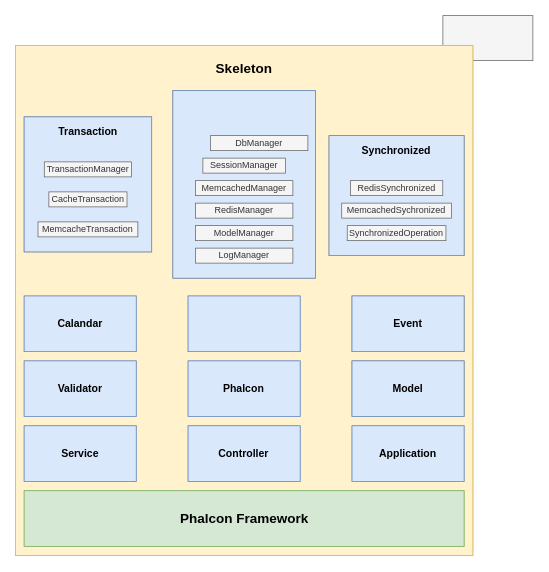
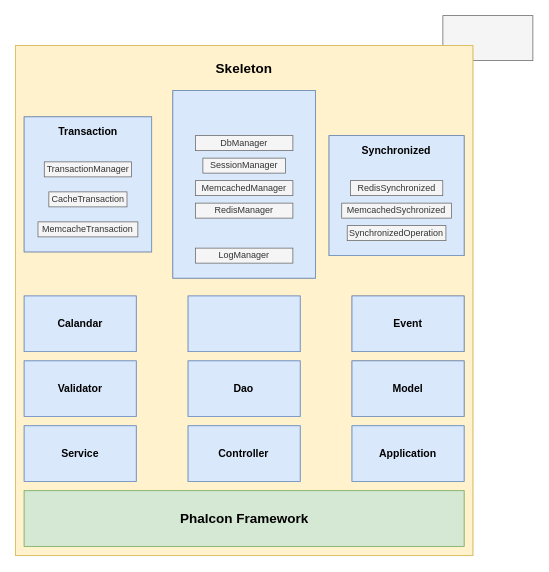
  <mxCell id="0" />
  <mxCell id="1" parent="0" />
  <mxCell id="2" value="" style="group;fillColor=#dae8fc;strokeColor=#6c8ebf;" vertex="1" connectable="0" parent="1"><mxGeometry x="70" y="90" width="450" height="550" as="geometry" /></mxCell>
  <mxCell id="3" value="" style="group;fillColor=#f5f5f5;strokeColor=#666666;fontColor=#333333;" vertex="1" connectable="0" parent="1"><mxGeometry x="590" y="20" width="120" height="60" as="geometry" /></mxCell>
  <mxCell id="4" value="" style="group" vertex="1" connectable="0" parent="1"><mxGeometry x="20" y="60" width="610" height="680" as="geometry" /></mxCell>
  <mxCell id="5" value="" style="group;fillColor=#fff2cc;strokeColor=#d6b656;" vertex="1" connectable="0" parent="4"><mxGeometry width="610.0" height="680" as="geometry" /></mxCell>
  <mxCell id="6" value="" style="rounded=0;whiteSpace=wrap;html=1;fillColor=#fff2cc;strokeColor=#d6b656;" vertex="1" parent="5"><mxGeometry width="610.0" height="680.0" as="geometry" /></mxCell>
  <mxCell id="7" value="&lt;font style=&quot;font-size: 18px&quot;&gt;&lt;b&gt;Skeleton&lt;/b&gt;&lt;/font&gt;" style="text;html=1;strokeColor=none;fillColor=none;align=center;verticalAlign=middle;whiteSpace=wrap;rounded=0;" vertex="1" parent="5"><mxGeometry y="15.455" width="610.0" height="30.909" as="geometry" /></mxCell>
  <mxCell id="8" value="" style="group;fillColor=#d5e8d4;strokeColor=#82b366;" vertex="1" connectable="0" parent="5"><mxGeometry x="11.731" y="593.455" width="586.538" height="74.182" as="geometry" /></mxCell>
  <mxCell id="9" value="" style="rounded=0;whiteSpace=wrap;html=1;fillColor=#d5e8d4;strokeColor=#82b366;" vertex="1" parent="8"><mxGeometry width="586.538" height="74.182" as="geometry" /></mxCell>
  <mxCell id="10" value="&lt;font style=&quot;font-size: 18px&quot;&gt;&lt;b&gt;Phalcon Framework&lt;/b&gt;&lt;/font&gt;" style="text;html=1;strokeColor=none;fillColor=none;align=center;verticalAlign=middle;whiteSpace=wrap;rounded=0;" vertex="1" parent="8"><mxGeometry y="24.727" width="586.538" height="24.727" as="geometry" /></mxCell>
  <mxCell id="11" value="" style="group;fillColor=#dae8fc;strokeColor=#6c8ebf;" vertex="1" connectable="0" parent="5"><mxGeometry x="448.882" y="506.909" width="149.388" height="74.182" as="geometry" /></mxCell>
  <mxCell id="12" value="" style="rounded=0;whiteSpace=wrap;html=1;fillColor=#dae8fc;strokeColor=#6c8ebf;" vertex="1" parent="11"><mxGeometry width="149.388" height="74.182" as="geometry" /></mxCell>
  <mxCell id="13" value="&lt;font style=&quot;font-size: 14px&quot;&gt;&lt;b&gt;Application&lt;/b&gt;&lt;/font&gt;" style="text;html=1;strokeColor=none;fillColor=none;align=center;verticalAlign=middle;whiteSpace=wrap;rounded=0;" vertex="1" parent="11"><mxGeometry y="24.727" width="149.388" height="24.727" as="geometry" /></mxCell>
  <mxCell id="14" value="" style="group;fillColor=#dae8fc;strokeColor=#6c8ebf;" vertex="1" connectable="0" parent="5"><mxGeometry x="230.311" y="506.909" width="149.388" height="74.182" as="geometry" /></mxCell>
  <mxCell id="15" value="" style="rounded=0;whiteSpace=wrap;html=1;fillColor=#dae8fc;strokeColor=#6c8ebf;" vertex="1" parent="14"><mxGeometry width="149.388" height="74.182" as="geometry" /></mxCell>
  <mxCell id="16" value="&lt;font style=&quot;font-size: 14px&quot;&gt;&lt;b&gt;Controller&lt;/b&gt;&lt;/font&gt;" style="text;html=1;strokeColor=none;fillColor=none;align=center;verticalAlign=middle;whiteSpace=wrap;rounded=0;" vertex="1" parent="14"><mxGeometry y="24.727" width="149.388" height="24.727" as="geometry" /></mxCell>
  <mxCell id="17" value="" style="group;fillColor=#dae8fc;strokeColor=#6c8ebf;" vertex="1" connectable="0" parent="5"><mxGeometry x="11.726" y="506.909" width="149.388" height="74.182" as="geometry" /></mxCell>
  <mxCell id="18" value="" style="rounded=0;whiteSpace=wrap;html=1;fillColor=#dae8fc;strokeColor=#6c8ebf;" vertex="1" parent="17"><mxGeometry width="149.388" height="74.182" as="geometry" /></mxCell>
  <mxCell id="19" value="&lt;font style=&quot;font-size: 14px&quot;&gt;&lt;b&gt;Service&lt;/b&gt;&lt;/font&gt;" style="text;html=1;strokeColor=none;fillColor=none;align=center;verticalAlign=middle;whiteSpace=wrap;rounded=0;" vertex="1" parent="17"><mxGeometry y="24.727" width="149.388" height="24.727" as="geometry" /></mxCell>
  <mxCell id="20" value="" style="group;fillColor=#f5f5f5;strokeColor=#666666;fontColor=#333333;" vertex="1" connectable="0" parent="5"><mxGeometry x="448.878" y="420.364" width="149.388" height="74.182" as="geometry" /></mxCell>
  <mxCell id="21" value="" style="rounded=0;whiteSpace=wrap;html=1;fillColor=#dae8fc;strokeColor=#6c8ebf;" vertex="1" parent="20"><mxGeometry width="149.388" height="74.182" as="geometry" /></mxCell>
  <mxCell id="22" value="&lt;font style=&quot;font-size: 14px&quot;&gt;&lt;b&gt;Model&lt;/b&gt;&lt;/font&gt;" style="text;html=1;strokeColor=none;fillColor=none;align=center;verticalAlign=middle;whiteSpace=wrap;rounded=0;" vertex="1" parent="20"><mxGeometry y="24.727" width="149.388" height="24.727" as="geometry" /></mxCell>
  <mxCell id="23" value="" style="group;fillColor=#dae8fc;strokeColor=#6c8ebf;" vertex="1" connectable="0" parent="5"><mxGeometry x="230.311" y="420.364" width="149.388" height="74.182" as="geometry" /></mxCell>
  <mxCell id="24" value="" style="rounded=0;whiteSpace=wrap;html=1;fillColor=#dae8fc;strokeColor=#6c8ebf;" vertex="1" parent="23"><mxGeometry width="149.388" height="74.182" as="geometry" /></mxCell>
- <mxCell id="25" value="&lt;font style=&quot;font-size: 14px&quot;&gt;&lt;b&gt;Phalcon&lt;/b&gt;&lt;/font&gt;" style="text;html=1;strokeColor=none;fillColor=none;align=center;verticalAlign=middle;whiteSpace=wrap;rounded=0;" vertex="1" parent="23"><mxGeometry y="24.727" width="149.388" height="24.727" as="geometry" /></mxCell>
+ <mxCell id="25" value="&lt;font style=&quot;font-size: 14px&quot;&gt;&lt;b&gt;Dao&lt;/b&gt;&lt;/font&gt;" style="text;html=1;strokeColor=none;fillColor=none;align=center;verticalAlign=middle;whiteSpace=wrap;rounded=0;" vertex="1" parent="23"><mxGeometry y="24.727" width="149.388" height="24.727" as="geometry" /></mxCell>
  <mxCell id="26" value="" style="group;fillColor=#dae8fc;strokeColor=#6c8ebf;" vertex="1" connectable="0" parent="5"><mxGeometry x="11.726" y="420.364" width="149.388" height="74.182" as="geometry" /></mxCell>
  <mxCell id="27" value="" style="rounded=0;whiteSpace=wrap;html=1;fillColor=#dae8fc;strokeColor=#6c8ebf;" vertex="1" parent="26"><mxGeometry width="149.388" height="74.182" as="geometry" /></mxCell>
  <mxCell id="28" value="&lt;font style=&quot;font-size: 14px&quot;&gt;&lt;b&gt;Validator&lt;/b&gt;&lt;/font&gt;" style="text;html=1;strokeColor=none;fillColor=none;align=center;verticalAlign=middle;whiteSpace=wrap;rounded=0;" vertex="1" parent="26"><mxGeometry y="24.727" width="149.388" height="24.727" as="geometry" /></mxCell>
  <mxCell id="29" value="" style="group;fillColor=#f5f5f5;strokeColor=#666666;fontColor=#333333;" vertex="1" connectable="0" parent="5"><mxGeometry x="448.878" y="333.818" width="149.388" height="74.182" as="geometry" /></mxCell>
  <mxCell id="30" value="" style="rounded=0;whiteSpace=wrap;html=1;fillColor=#dae8fc;strokeColor=#6c8ebf;" vertex="1" parent="29"><mxGeometry width="149.388" height="74.182" as="geometry" /></mxCell>
  <mxCell id="31" value="&lt;font style=&quot;font-size: 14px&quot;&gt;&lt;b&gt;Event&lt;/b&gt;&lt;/font&gt;" style="text;html=1;strokeColor=none;fillColor=none;align=center;verticalAlign=middle;whiteSpace=wrap;rounded=0;" vertex="1" parent="29"><mxGeometry y="24.727" width="149.388" height="24.727" as="geometry" /></mxCell>
  <mxCell id="32" value="" style="group;fillColor=#dae8fc;strokeColor=#6c8ebf;" vertex="1" connectable="0" parent="5"><mxGeometry x="230.311" y="333.818" width="149.388" height="74.182" as="geometry" /></mxCell>
  <mxCell id="33" value="" style="rounded=0;whiteSpace=wrap;html=1;fillColor=#dae8fc;strokeColor=#6c8ebf;" vertex="1" parent="32"><mxGeometry width="149.388" height="74.182" as="geometry" /></mxCell>
  <mxCell id="34" value="" style="group;fillColor=#dae8fc;strokeColor=#6c8ebf;" vertex="1" connectable="0" parent="5"><mxGeometry x="11.726" y="333.818" width="149.388" height="74.182" as="geometry" /></mxCell>
  <mxCell id="35" value="" style="rounded=0;whiteSpace=wrap;html=1;fillColor=#dae8fc;strokeColor=#6c8ebf;" vertex="1" parent="34"><mxGeometry width="149.388" height="74.182" as="geometry" /></mxCell>
  <mxCell id="36" value="&lt;font style=&quot;font-size: 14px&quot;&gt;&lt;b&gt;Calandar&lt;/b&gt;&lt;/font&gt;" style="text;html=1;strokeColor=none;fillColor=none;align=center;verticalAlign=middle;whiteSpace=wrap;rounded=0;" vertex="1" parent="34"><mxGeometry y="24.727" width="149.388" height="24.727" as="geometry" /></mxCell>
  <mxCell id="37" value="" style="group;fillColor=#f5f5f5;strokeColor=#666666;fontColor=#333333;" vertex="1" connectable="0" parent="5"><mxGeometry x="210" y="60" width="190" height="250" as="geometry" /></mxCell>
  <mxCell id="38" value="" style="rounded=0;whiteSpace=wrap;html=1;fillColor=#dae8fc;strokeColor=#6c8ebf;" vertex="1" parent="37"><mxGeometry width="190" height="250.0" as="geometry" /></mxCell>
  <mxCell id="39" value="SessionManager" style="text;html=1;align=center;verticalAlign=middle;whiteSpace=wrap;rounded=0;fillColor=#f5f5f5;strokeColor=#666666;fontColor=#333333;" vertex="1" parent="37"><mxGeometry x="40" y="90" width="110" height="20" as="geometry" /></mxCell>
  <mxCell id="40" value="MemcachedManager" style="text;html=1;align=center;verticalAlign=middle;whiteSpace=wrap;rounded=0;fillColor=#f5f5f5;strokeColor=#666666;fontColor=#333333;" vertex="1" parent="37"><mxGeometry x="30" y="120" width="130" height="20" as="geometry" /></mxCell>
- <mxCell id="41" value="DbManager" style="text;html=1;align=center;verticalAlign=middle;whiteSpace=wrap;rounded=0;fillColor=#f5f5f5;strokeColor=#666666;fontColor=#333333;" vertex="1" parent="37"><mxGeometry x="50" y="60" width="130" height="20" as="geometry" /></mxCell>
+ <mxCell id="41" value="DbManager" style="text;html=1;align=center;verticalAlign=middle;whiteSpace=wrap;rounded=0;fillColor=#f5f5f5;strokeColor=#666666;fontColor=#333333;" vertex="1" parent="37"><mxGeometry x="30" y="60" width="130" height="20" as="geometry" /></mxCell>
  <mxCell id="42" value="RedisManager" style="text;html=1;align=center;verticalAlign=middle;whiteSpace=wrap;rounded=0;fillColor=#f5f5f5;strokeColor=#666666;fontColor=#333333;" vertex="1" parent="37"><mxGeometry x="30" y="150" width="130" height="20" as="geometry" /></mxCell>
- <mxCell id="43" value="ModelManager" style="text;html=1;align=center;verticalAlign=middle;whiteSpace=wrap;rounded=0;fillColor=#f5f5f5;strokeColor=#666666;fontColor=#333333;" vertex="1" parent="37"><mxGeometry x="30" y="180" width="130" height="20" as="geometry" /></mxCell>
  <mxCell id="44" value="LogManager" style="text;html=1;align=center;verticalAlign=middle;whiteSpace=wrap;rounded=0;fillColor=#f5f5f5;strokeColor=#666666;fontColor=#333333;" vertex="1" parent="37"><mxGeometry x="30" y="210" width="130" height="20" as="geometry" /></mxCell>
  <mxCell id="45" value="" style="group;fillColor=#f5f5f5;strokeColor=#666666;fontColor=#333333;" vertex="1" connectable="0" parent="5"><mxGeometry x="11.73" y="95" width="170" height="180" as="geometry" /></mxCell>
  <mxCell id="46" value="" style="rounded=0;whiteSpace=wrap;html=1;fillColor=#dae8fc;strokeColor=#6c8ebf;" vertex="1" parent="45"><mxGeometry width="170" height="180" as="geometry" /></mxCell>
  <mxCell id="47" value="&lt;font style=&quot;font-size: 14px&quot;&gt;&lt;b&gt;Transaction&lt;/b&gt;&lt;/font&gt;" style="text;html=1;strokeColor=none;fillColor=none;align=center;verticalAlign=middle;whiteSpace=wrap;rounded=0;" vertex="1" parent="45"><mxGeometry y="10" width="170" height="20" as="geometry" /></mxCell>
  <mxCell id="48" value="CacheTransaction" style="text;html=1;align=center;verticalAlign=middle;whiteSpace=wrap;rounded=0;fillColor=#f5f5f5;strokeColor=#666666;fontColor=#333333;" vertex="1" parent="45"><mxGeometry x="32.9" y="100" width="104.21" height="20" as="geometry" /></mxCell>
  <mxCell id="49" value="MemcacheTransaction" style="text;html=1;align=center;verticalAlign=middle;whiteSpace=wrap;rounded=0;fillColor=#f5f5f5;strokeColor=#666666;fontColor=#333333;" vertex="1" parent="45"><mxGeometry x="18.42" y="140" width="133.16" height="20" as="geometry" /></mxCell>
  <mxCell id="50" value="TransactionManager" style="text;html=1;align=center;verticalAlign=middle;whiteSpace=wrap;rounded=0;fillColor=#f5f5f5;strokeColor=#666666;fontColor=#333333;" vertex="1" parent="45"><mxGeometry x="26.842" y="60" width="116.316" height="20" as="geometry" /></mxCell>
  <mxCell id="51" value="" style="group" vertex="1" connectable="0" parent="5"><mxGeometry x="418.27" y="120" width="180" height="160" as="geometry" /></mxCell>
  <mxCell id="52" value="" style="group;fillColor=#f5f5f5;strokeColor=#666666;fontColor=#333333;" vertex="1" connectable="0" parent="51"><mxGeometry width="180" height="160" as="geometry" /></mxCell>
  <mxCell id="53" value="" style="rounded=0;whiteSpace=wrap;html=1;fillColor=#dae8fc;strokeColor=#6c8ebf;" vertex="1" parent="51"><mxGeometry width="180" height="160" as="geometry" /></mxCell>
  <mxCell id="54" value="&lt;span style=&quot;font-size: 14px&quot;&gt;&lt;b&gt;Synchronized&lt;/b&gt;&lt;/span&gt;" style="text;html=1;strokeColor=none;fillColor=none;align=center;verticalAlign=middle;whiteSpace=wrap;rounded=0;" vertex="1" parent="51"><mxGeometry y="10" width="180" height="20" as="geometry" /></mxCell>
  <mxCell id="55" value="MemcachedSychronized" style="text;html=1;align=center;verticalAlign=middle;whiteSpace=wrap;rounded=0;fillColor=#f5f5f5;strokeColor=#666666;fontColor=#333333;" vertex="1" parent="51"><mxGeometry x="16.84" y="90" width="146.32" height="20" as="geometry" /></mxCell>
  <mxCell id="56" value="SynchronizedOperation" style="text;html=1;align=center;verticalAlign=middle;whiteSpace=wrap;rounded=0;fillColor=#f5f5f5;strokeColor=#666666;fontColor=#333333;" vertex="1" parent="51"><mxGeometry x="24.21" y="120" width="131.58" height="20" as="geometry" /></mxCell>
  <mxCell id="57" value="RedisSynchronized" style="text;html=1;align=center;verticalAlign=middle;whiteSpace=wrap;rounded=0;fillColor=#f5f5f5;strokeColor=#666666;fontColor=#333333;" vertex="1" parent="51"><mxGeometry x="28.421" y="60" width="123.158" height="20" as="geometry" /></mxCell>
